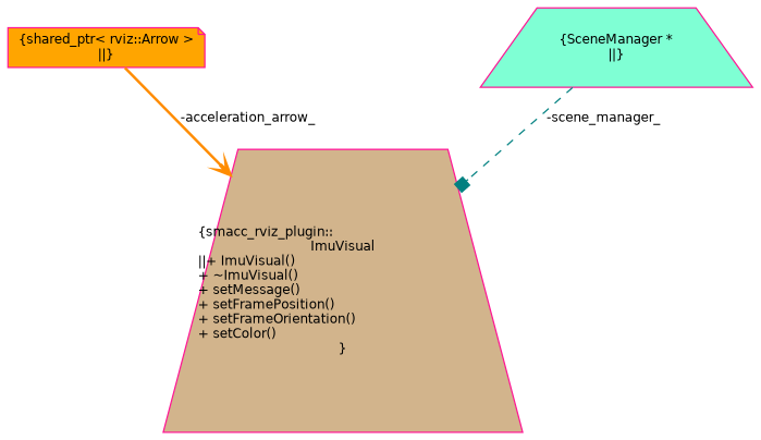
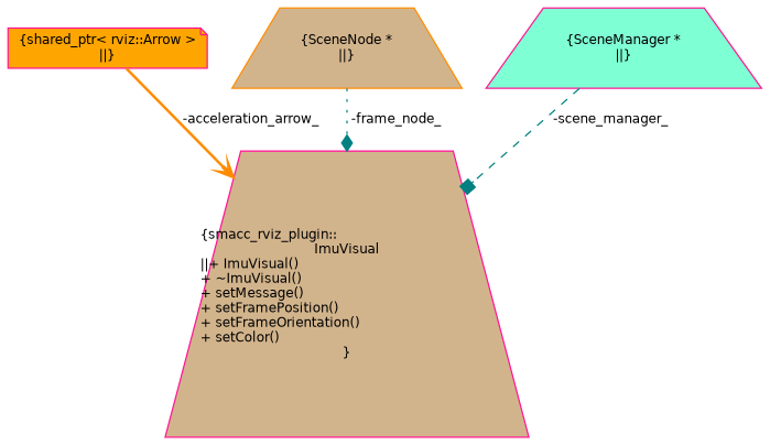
  digraph {
    node [color=deeppink fillcolor=tan fontname=Helvetica fontsize=10 shape=trapezium style=filled]
    edge [color=teal fontname=Helvetica fontsize=10 labelfontname=Helvetica labelfontsize=10]
    n1 [fontcolor=black height=0.2 label="{smacc_rviz_plugin::\lImuVisual\n||+ ImuVisual()\l+ ~ImuVisual()\l+ setMessage()\l+ setFramePosition()\l+ setFrameOrientation()\l+ setColor()\l}" width=0.4]
    n2 [fillcolor=orange height=0.2 label="{shared_ptr\< rviz::Arrow \>\n||}" shape=note width=0.4]
+   n3 [color=darkorange height=0.2 label="{SceneNode *\n||}" width=0.4]
    n4 [fillcolor=aquamarine height=0.2 label="{SceneManager *\n||}" width=0.4]
    n2 -> n1 [arrowhead=vee color=darkorange label=" -acceleration_arrow_" style=bold]
+   n3 -> n1 [arrowhead=diamond label=" -frame_node_" style=dotted]
    n4 -> n1 [arrowhead=box label=" -scene_manager_" style=dashed]
  }
